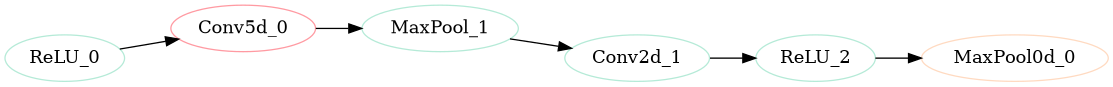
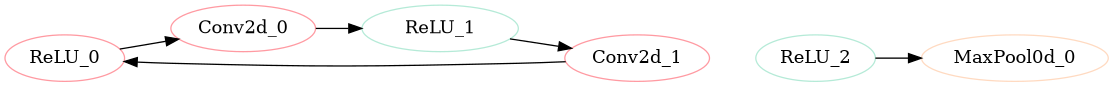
  strict digraph {
    rankdir=LR
    node [color="#B5EAD7" params=0 type=ReLU]
-   ReLU_0 [layer_name="features.10.squeeze_activation"]
-   Conv2d_0 [color="#FF9AA2" layer_name="features.10.expand1x1" params=16640 type=Conv2d label=Conv5d_0]
-   ReLU_1 [layer_name="features.10.expand1x1_activation" label=MaxPool_1]
-   Conv2d_1 [layer_name="features.10.expand3x3" params=147712 type=Conv2d]
+   ReLU_0 [color="#FF9AA2" layer_name="features.10.squeeze_activation"]
+   Conv2d_0 [color="#FF9AA2" layer_name="features.10.expand1x1" params=16640 type=Conv2d]
+   ReLU_1 [layer_name="features.10.expand1x1_activation"]
+   Conv2d_1 [color="#FF9AA2" layer_name="features.10.expand3x3" params=147712 type=Conv2d]
    ReLU_2 [layer_name="features.10.expand3x3_activation"]
    n6 [color="#FFDAC1" label=MaxPool0d_0 layer_name="features.11" type=MaxPool2d]
    ReLU_0 -> Conv2d_0
    Conv2d_0 -> ReLU_1
    ReLU_1 -> Conv2d_1
-   Conv2d_1 -> ReLU_2
+   Conv2d_1 -> ReLU_0
    ReLU_2 -> n6
  }
